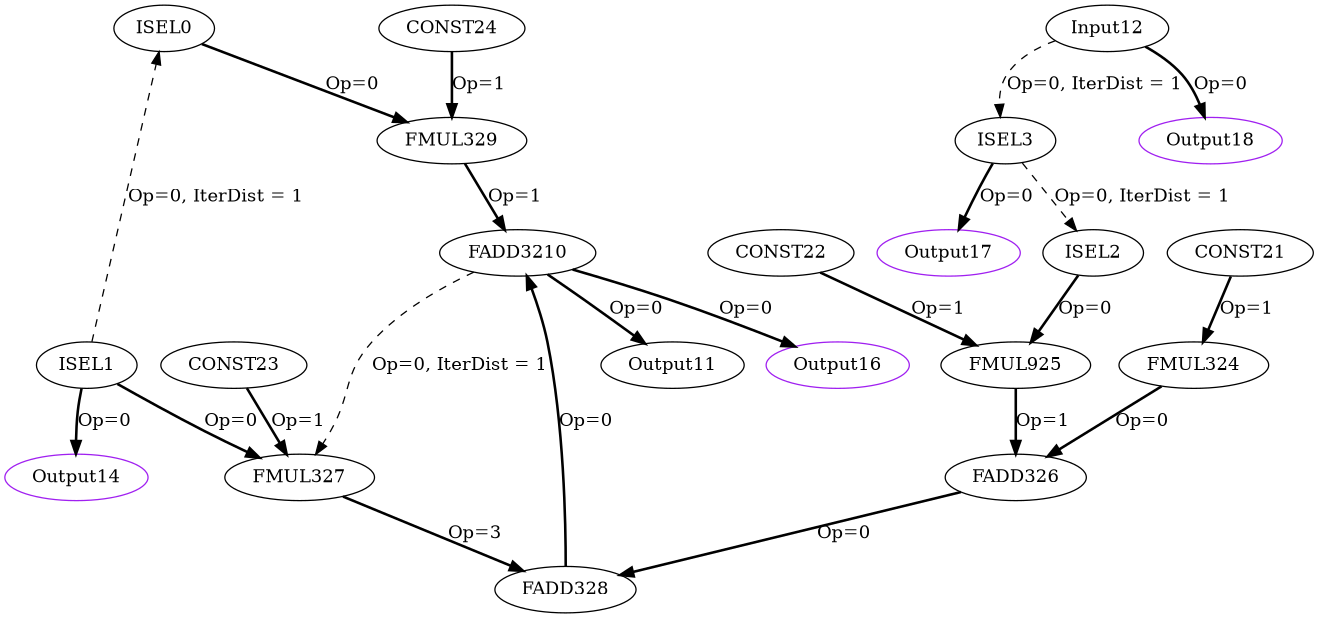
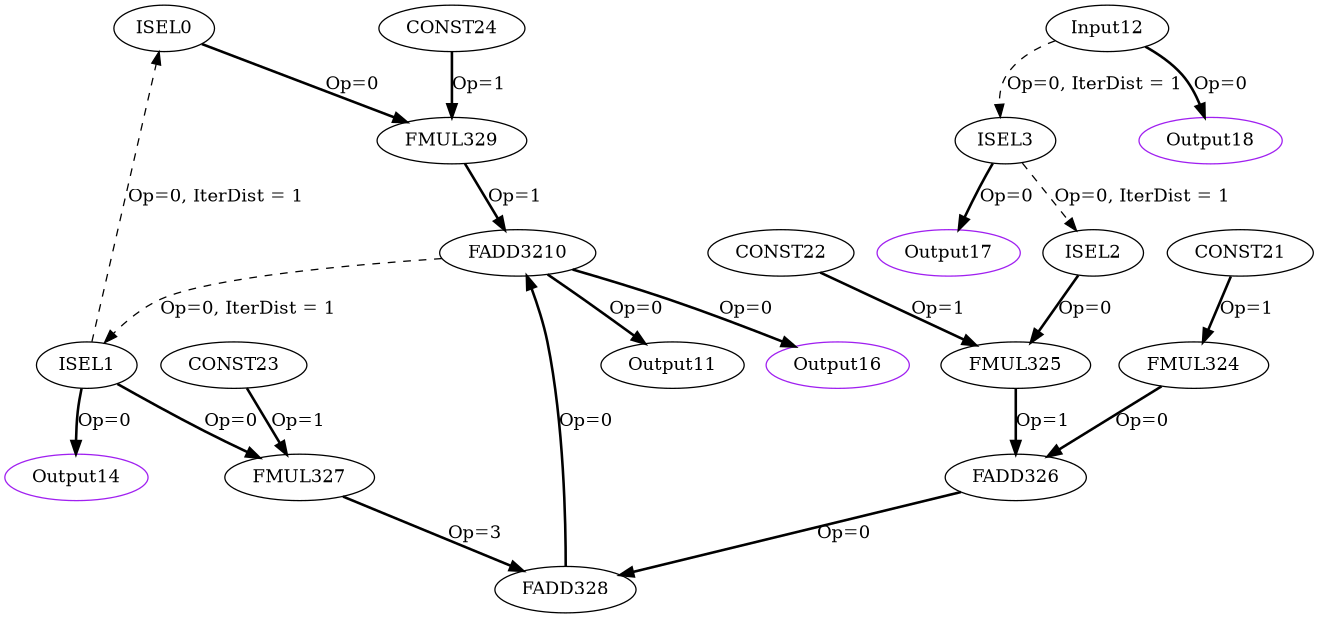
  digraph {
    node [color=black opcode=Output]
    edge [color=black operand=0 style=bold]
    ISEL0 [acc_first=1 acc_params="0,64,1,32" opcode=ISEL]
    FMUL329 [opcode=FMUL32]
    FADD3210 [opcode=FADD32]
    ISEL1 [acc_first=1 acc_params="0,64,1,32" opcode=ISEL]
    FMUL327 [opcode=FMUL32]
    n6 [color=purple label=Output14 offset="0,0" pattern="0,64,0,32" ref_name=kernel_deriche_1_4]
    FADD328 [opcode=FADD32]
    ISEL2 [acc_first=1 acc_params="0,64,1,32" opcode=ISEL]
-   FMUL325 [opcode=FMUL32 label=FMUL925]
+   FMUL325 [opcode=FMUL32]
    FADD326 [opcode=FADD32]
    ISEL3 [acc_first=1 acc_params="0,64,1,32" opcode=ISEL]
    Output17 [color=purple offset="0,0" pattern="0,64,0,32" ref_name=kernel_deriche_1_3]
    FMUL324 [opcode=FMUL32]
    Output11 [offset="0,252" pattern="-4,64,508,32" ref_name=kernel_deriche_1_2]
    Output16 [color=purple offset="0,0" pattern="0,64,0,32" ref_name=kernel_deriche_1_5]
    Input12 [offset="0,252" opcode=Input pattern="-4,64,508,32" ref_name=kernel_deriche_1_0]
    Output18 [color=purple offset="0,0" pattern="0,64,0,32" ref_name=kernel_deriche_1_1]
    CONST21 [opcode=CONST value="0xBE3C1714"]
    CONST22 [opcode=CONST value="0x3DEA6028"]
    CONST23 [opcode=CONST value="0x3F5744FD"]
    CONST24 [opcode=CONST value="0xBF1B4598"]
    ISEL0 -> FMUL329 [label="Op=0"]
    FMUL329 -> FADD3210 [label="Op=1" operand=1]
-   FADD3210 -> FMUL327 [iterdist=1 label="Op=0, IterDist = 1" style=dashed]
+   FADD3210 -> ISEL1 [iterdist=1 label="Op=0, IterDist = 1" style=dashed]
    FADD3210 -> Output11 [label="Op=0"]
    FADD3210 -> Output16 [label="Op=0"]
    ISEL1 -> ISEL0 [iterdist=1 label="Op=0, IterDist = 1" style=dashed]
    ISEL1 -> FMUL327 [label="Op=0"]
    ISEL1 -> n6 [label="Op=0"]
    FMUL327 -> FADD328 [label="Op=3" operand=1]
    FADD328 -> FADD3210 [label="Op=0"]
    ISEL2 -> FMUL325 [label="Op=0"]
    FMUL325 -> FADD326 [label="Op=1" operand=1]
    FADD326 -> FADD328 [label="Op=0"]
    ISEL3 -> ISEL2 [iterdist=1 label="Op=0, IterDist = 1" style=dashed]
    ISEL3 -> Output17 [label="Op=0"]
    FMUL324 -> FADD326 [label="Op=0"]
    Input12 -> ISEL3 [iterdist=1 label="Op=0, IterDist = 1" style=dashed]
    Input12 -> Output18 [label="Op=0"]
    CONST21 -> FMUL324 [label="Op=1" operand=1]
    CONST22 -> FMUL325 [label="Op=1" operand=1]
    CONST23 -> FMUL327 [label="Op=1" operand=1]
    CONST24 -> FMUL329 [label="Op=1" operand=1]
  }
